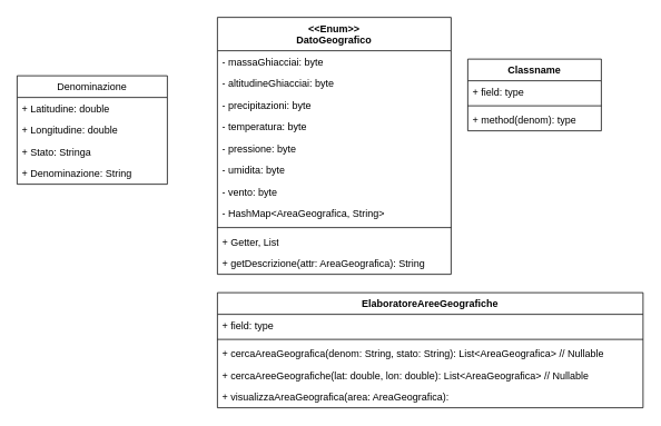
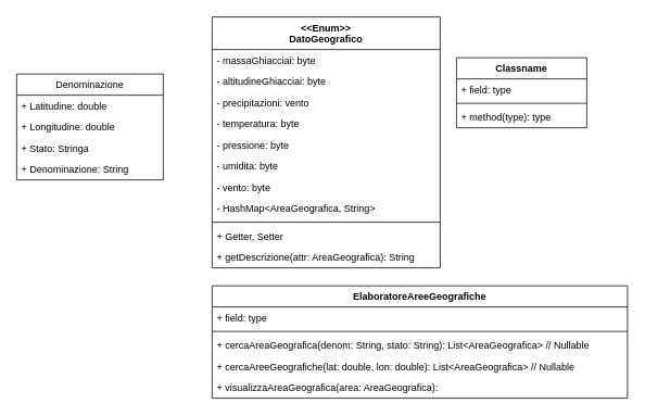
  <mxCell id="0" />
  <mxCell id="1" parent="0" />
  <mxCell id="2" value="Denominazione" style="swimlane;fontStyle=0;childLayout=stackLayout;horizontal=1;startSize=26;fillColor=none;horizontalStack=0;resizeParent=1;resizeParentMax=0;resizeLast=0;collapsible=1;marginBottom=0;whiteSpace=wrap;html=1;" vertex="1" parent="1"><mxGeometry x="20" y="90" width="180" height="130" as="geometry" /></mxCell>
  <mxCell id="3" value="+ Latitudine: double" style="text;strokeColor=none;fillColor=none;align=left;verticalAlign=top;spacingLeft=4;spacingRight=4;overflow=hidden;rotatable=0;points=[[0,0.5],[1,0.5]];portConstraint=eastwest;whiteSpace=wrap;html=1;" vertex="1" parent="2"><mxGeometry y="26" width="180" height="26" as="geometry" /></mxCell>
  <mxCell id="4" value="+ Longitudine: double" style="text;strokeColor=none;fillColor=none;align=left;verticalAlign=top;spacingLeft=4;spacingRight=4;overflow=hidden;rotatable=0;points=[[0,0.5],[1,0.5]];portConstraint=eastwest;whiteSpace=wrap;html=1;" vertex="1" parent="2"><mxGeometry y="52" width="180" height="26" as="geometry" /></mxCell>
  <mxCell id="5" value="+ Stato: Stringa" style="text;strokeColor=none;fillColor=none;align=left;verticalAlign=top;spacingLeft=4;spacingRight=4;overflow=hidden;rotatable=0;points=[[0,0.5],[1,0.5]];portConstraint=eastwest;whiteSpace=wrap;html=1;" vertex="1" parent="2"><mxGeometry y="78" width="180" height="26" as="geometry" /></mxCell>
  <mxCell id="6" value="+ Denominazione: String" style="text;strokeColor=none;fillColor=none;align=left;verticalAlign=top;spacingLeft=4;spacingRight=4;overflow=hidden;rotatable=0;points=[[0,0.5],[1,0.5]];portConstraint=eastwest;whiteSpace=wrap;html=1;" vertex="1" parent="2"><mxGeometry y="104" width="180" height="26" as="geometry" /></mxCell>
  <mxCell id="7" value="ElaboratoreAreeGeografiche" style="swimlane;fontStyle=1;align=center;verticalAlign=top;childLayout=stackLayout;horizontal=1;startSize=26;horizontalStack=0;resizeParent=1;resizeParentMax=0;resizeLast=0;collapsible=1;marginBottom=0;whiteSpace=wrap;html=1;" vertex="1" parent="1"><mxGeometry x="260" y="350" width="510" height="138" as="geometry" /></mxCell>
  <mxCell id="8" value="+ field: type" style="text;strokeColor=none;fillColor=none;align=left;verticalAlign=top;spacingLeft=4;spacingRight=4;overflow=hidden;rotatable=0;points=[[0,0.5],[1,0.5]];portConstraint=eastwest;whiteSpace=wrap;html=1;" vertex="1" parent="7"><mxGeometry y="26" width="510" height="26" as="geometry" /></mxCell>
  <mxCell id="9" value="" style="line;strokeWidth=1;fillColor=none;align=left;verticalAlign=middle;spacingTop=-1;spacingLeft=3;spacingRight=3;rotatable=0;labelPosition=right;points=[];portConstraint=eastwest;strokeColor=inherit;" vertex="1" parent="7"><mxGeometry y="52" width="510" height="8" as="geometry" /></mxCell>
  <mxCell id="10" value="+ cercaAreaGeografica(denom: String, stato: String): List&amp;lt;AreaGeografica&amp;gt; // Nullable" style="text;strokeColor=none;fillColor=none;align=left;verticalAlign=top;spacingLeft=4;spacingRight=4;overflow=hidden;rotatable=0;points=[[0,0.5],[1,0.5]];portConstraint=eastwest;whiteSpace=wrap;html=1;" vertex="1" parent="7"><mxGeometry y="60" width="510" height="26" as="geometry" /></mxCell>
  <mxCell id="11" value="+ cercaAreeGeografiche(lat: double, lon: double): List&amp;lt;AreaGeografica&amp;gt; // Nullable" style="text;strokeColor=none;fillColor=none;align=left;verticalAlign=top;spacingLeft=4;spacingRight=4;overflow=hidden;rotatable=0;points=[[0,0.5],[1,0.5]];portConstraint=eastwest;whiteSpace=wrap;html=1;" vertex="1" parent="7"><mxGeometry y="86" width="510" height="26" as="geometry" /></mxCell>
  <mxCell id="12" value="+ visualizzaAreaGeografica(area: AreaGeografica): " style="text;strokeColor=none;fillColor=none;align=left;verticalAlign=top;spacingLeft=4;spacingRight=4;overflow=hidden;rotatable=0;points=[[0,0.5],[1,0.5]];portConstraint=eastwest;whiteSpace=wrap;html=1;" vertex="1" parent="7"><mxGeometry y="112" width="510" height="26" as="geometry" /></mxCell>
  <mxCell id="13" value="Classname" style="swimlane;fontStyle=1;align=center;verticalAlign=top;childLayout=stackLayout;horizontal=1;startSize=26;horizontalStack=0;resizeParent=1;resizeParentMax=0;resizeLast=0;collapsible=1;marginBottom=0;whiteSpace=wrap;html=1;" vertex="1" parent="1"><mxGeometry x="560" y="70" width="160" height="86" as="geometry" /></mxCell>
  <mxCell id="14" value="+ field: type" style="text;strokeColor=none;fillColor=none;align=left;verticalAlign=top;spacingLeft=4;spacingRight=4;overflow=hidden;rotatable=0;points=[[0,0.5],[1,0.5]];portConstraint=eastwest;whiteSpace=wrap;html=1;" vertex="1" parent="13"><mxGeometry y="26" width="160" height="26" as="geometry" /></mxCell>
  <mxCell id="15" value="" style="line;strokeWidth=1;fillColor=none;align=left;verticalAlign=middle;spacingTop=-1;spacingLeft=3;spacingRight=3;rotatable=0;labelPosition=right;points=[];portConstraint=eastwest;strokeColor=inherit;" vertex="1" parent="13"><mxGeometry y="52" width="160" height="8" as="geometry" /></mxCell>
- <mxCell id="16" value="+ method(denom): type" style="text;strokeColor=none;fillColor=none;align=left;verticalAlign=top;spacingLeft=4;spacingRight=4;overflow=hidden;rotatable=0;points=[[0,0.5],[1,0.5]];portConstraint=eastwest;whiteSpace=wrap;html=1;" vertex="1" parent="13"><mxGeometry y="60" width="160" height="26" as="geometry" /></mxCell>
+ <mxCell id="16" value="+ method(type): type" style="text;strokeColor=none;fillColor=none;align=left;verticalAlign=top;spacingLeft=4;spacingRight=4;overflow=hidden;rotatable=0;points=[[0,0.5],[1,0.5]];portConstraint=eastwest;whiteSpace=wrap;html=1;" vertex="1" parent="13"><mxGeometry y="60" width="160" height="26" as="geometry" /></mxCell>
  <mxCell id="17" value="&amp;lt;&amp;lt;Enum&amp;gt;&amp;gt;&lt;br&gt;&lt;div&gt;DatoGeografico&lt;/div&gt;" style="swimlane;fontStyle=1;align=center;verticalAlign=top;childLayout=stackLayout;horizontal=1;startSize=40;horizontalStack=0;resizeParent=1;resizeParentMax=0;resizeLast=0;collapsible=1;marginBottom=0;whiteSpace=wrap;html=1;" vertex="1" parent="1"><mxGeometry x="260" y="20" width="280" height="308" as="geometry" /></mxCell>
  <mxCell id="18" value="&lt;div&gt;- massaGhiacciai: byte&lt;/div&gt;" style="text;strokeColor=none;fillColor=none;align=left;verticalAlign=top;spacingLeft=4;spacingRight=4;overflow=hidden;rotatable=0;points=[[0,0.5],[1,0.5]];portConstraint=eastwest;whiteSpace=wrap;html=1;" vertex="1" parent="17"><mxGeometry y="40" width="280" height="26" as="geometry" /></mxCell>
  <mxCell id="19" value="- altitudineGhiacciai: byte" style="text;strokeColor=none;fillColor=none;align=left;verticalAlign=top;spacingLeft=4;spacingRight=4;overflow=hidden;rotatable=0;points=[[0,0.5],[1,0.5]];portConstraint=eastwest;whiteSpace=wrap;html=1;" vertex="1" parent="17"><mxGeometry y="66" width="280" height="26" as="geometry" /></mxCell>
- <mxCell id="20" value="- precipitazioni: byte" style="text;strokeColor=none;fillColor=none;align=left;verticalAlign=top;spacingLeft=4;spacingRight=4;overflow=hidden;rotatable=0;points=[[0,0.5],[1,0.5]];portConstraint=eastwest;whiteSpace=wrap;html=1;" vertex="1" parent="17"><mxGeometry y="92" width="280" height="26" as="geometry" /></mxCell>
+ <mxCell id="20" value="- precipitazioni: vento" style="text;strokeColor=none;fillColor=none;align=left;verticalAlign=top;spacingLeft=4;spacingRight=4;overflow=hidden;rotatable=0;points=[[0,0.5],[1,0.5]];portConstraint=eastwest;whiteSpace=wrap;html=1;" vertex="1" parent="17"><mxGeometry y="92" width="280" height="26" as="geometry" /></mxCell>
  <mxCell id="21" value="- temperatura: byte" style="text;strokeColor=none;fillColor=none;align=left;verticalAlign=top;spacingLeft=4;spacingRight=4;overflow=hidden;rotatable=0;points=[[0,0.5],[1,0.5]];portConstraint=eastwest;whiteSpace=wrap;html=1;" vertex="1" parent="17"><mxGeometry y="118" width="280" height="26" as="geometry" /></mxCell>
  <mxCell id="22" value="- pressione: byte" style="text;strokeColor=none;fillColor=none;align=left;verticalAlign=top;spacingLeft=4;spacingRight=4;overflow=hidden;rotatable=0;points=[[0,0.5],[1,0.5]];portConstraint=eastwest;whiteSpace=wrap;html=1;" vertex="1" parent="17"><mxGeometry y="144" width="280" height="26" as="geometry" /></mxCell>
  <mxCell id="23" value="- umidita: byte" style="text;strokeColor=none;fillColor=none;align=left;verticalAlign=top;spacingLeft=4;spacingRight=4;overflow=hidden;rotatable=0;points=[[0,0.5],[1,0.5]];portConstraint=eastwest;whiteSpace=wrap;html=1;" vertex="1" parent="17"><mxGeometry y="170" width="280" height="26" as="geometry" /></mxCell>
  <mxCell id="24" value="- vento: byte" style="text;strokeColor=none;fillColor=none;align=left;verticalAlign=top;spacingLeft=4;spacingRight=4;overflow=hidden;rotatable=0;points=[[0,0.5],[1,0.5]];portConstraint=eastwest;whiteSpace=wrap;html=1;" vertex="1" parent="17"><mxGeometry y="196" width="280" height="26" as="geometry" /></mxCell>
  <mxCell id="25" value="- HashMap&amp;lt;AreaGeografica, String&amp;gt;" style="text;strokeColor=none;fillColor=none;align=left;verticalAlign=top;spacingLeft=4;spacingRight=4;overflow=hidden;rotatable=0;points=[[0,0.5],[1,0.5]];portConstraint=eastwest;whiteSpace=wrap;html=1;" vertex="1" parent="17"><mxGeometry y="222" width="280" height="26" as="geometry" /></mxCell>
  <mxCell id="26" value="" style="line;strokeWidth=1;fillColor=none;align=left;verticalAlign=middle;spacingTop=-1;spacingLeft=3;spacingRight=3;rotatable=0;labelPosition=right;points=[];portConstraint=eastwest;strokeColor=inherit;" vertex="1" parent="17"><mxGeometry y="248" width="280" height="8" as="geometry" /></mxCell>
- <mxCell id="27" value="+ Getter, List" style="text;strokeColor=none;fillColor=none;align=left;verticalAlign=top;spacingLeft=4;spacingRight=4;overflow=hidden;rotatable=0;points=[[0,0.5],[1,0.5]];portConstraint=eastwest;whiteSpace=wrap;html=1;" vertex="1" parent="17"><mxGeometry y="256" width="280" height="26" as="geometry" /></mxCell>
+ <mxCell id="27" value="+ Getter, Setter" style="text;strokeColor=none;fillColor=none;align=left;verticalAlign=top;spacingLeft=4;spacingRight=4;overflow=hidden;rotatable=0;points=[[0,0.5],[1,0.5]];portConstraint=eastwest;whiteSpace=wrap;html=1;" vertex="1" parent="17"><mxGeometry y="256" width="280" height="26" as="geometry" /></mxCell>
  <mxCell id="28" value="+ getDescrizione(attr: AreaGeografica): String" style="text;strokeColor=none;fillColor=none;align=left;verticalAlign=top;spacingLeft=4;spacingRight=4;overflow=hidden;rotatable=0;points=[[0,0.5],[1,0.5]];portConstraint=eastwest;whiteSpace=wrap;html=1;" vertex="1" parent="17"><mxGeometry y="282" width="280" height="26" as="geometry" /></mxCell>
